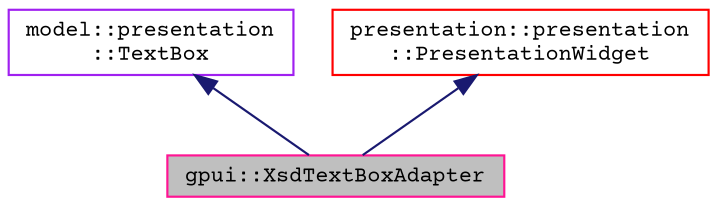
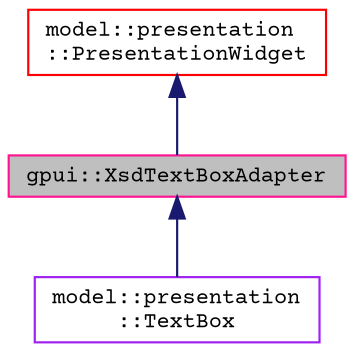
  digraph {
    fontname="Courier Prime"
    node [fillcolor=white fontname="Courier Prime" fontsize=10 shape=record style=filled]
    edge [color=midnightblue dir=back fontname="Courier Prime" fontsize=10 labelfontname=Helvetica labelfontsize=10 style=solid]
    n1 [color=deeppink fillcolor=grey75 fontcolor=black height=0.2 label="gpui::XsdTextBoxAdapter" width=0.4]
    n2 [color=purple height=0.2 label="model::presentation\l::TextBox" width=0.4]
-   n3 [color=red height=0.2 label="presentation::presentation\l::PresentationWidget" width=0.4]
-   n2 -> n1
+   n3 [color=red height=0.2 label="model::presentation\l::PresentationWidget" width=0.4]
+   n1 -> n2
    n3 -> n1
  }
